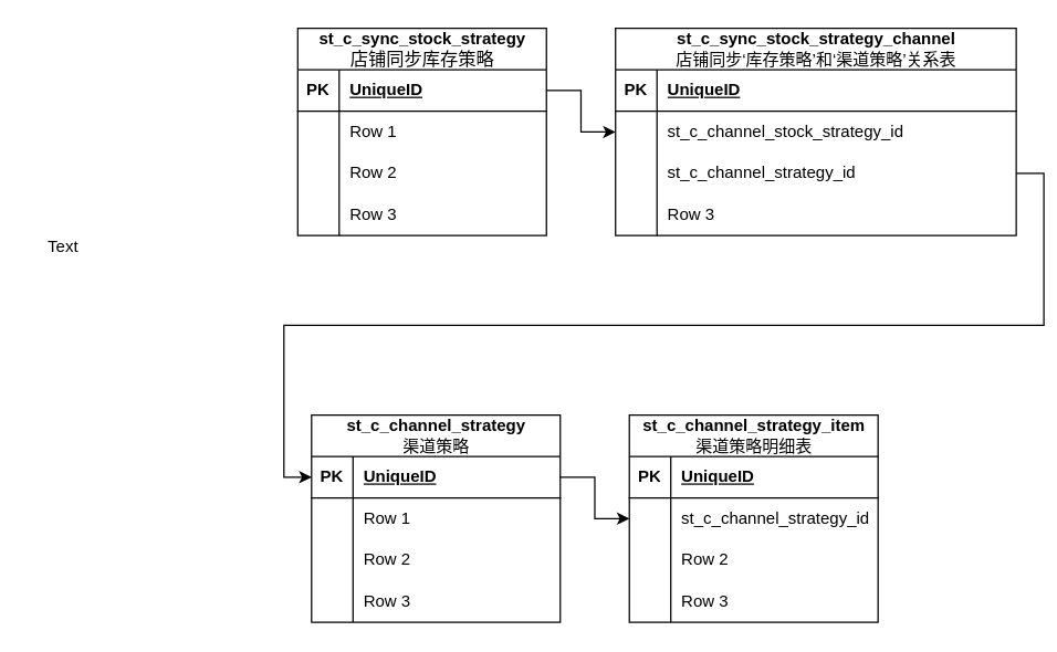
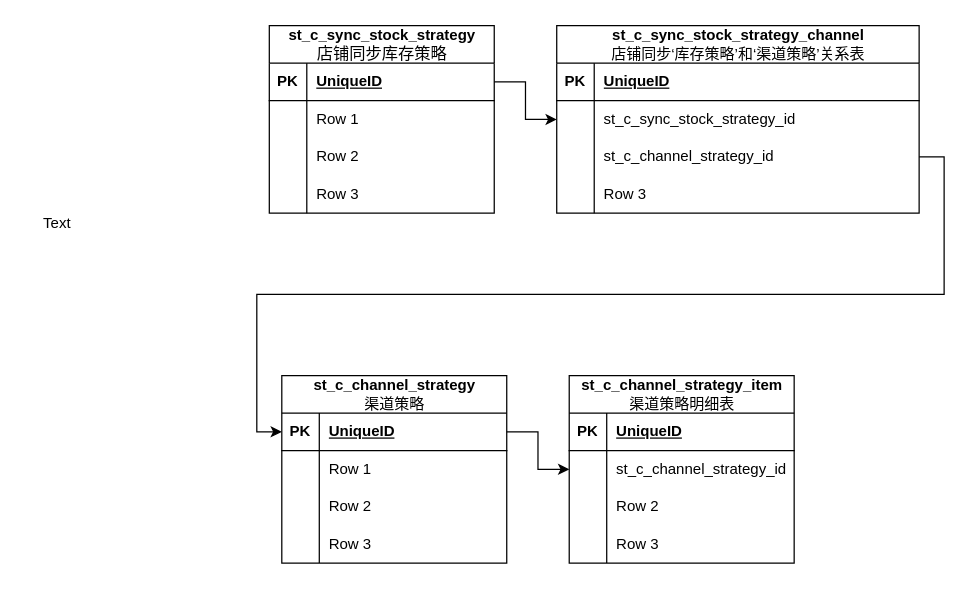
  <mxCell id="0" />
  <mxCell id="1" parent="0" />
  <mxCell id="2" value="st_c_sync_stock_strategy&lt;br style=&quot;border-color: var(--border-color); padding: 0px; margin: 0px; font-size: 16px; font-weight: 400;&quot;&gt;&lt;span style=&quot;font-weight: 400;&quot;&gt;&lt;font style=&quot;font-size: 13px;&quot;&gt;店铺同步库存策略&lt;/font&gt;&lt;/span&gt;" style="shape=table;startSize=30;container=1;collapsible=1;childLayout=tableLayout;fixedRows=1;rowLines=0;fontStyle=1;align=center;resizeLast=1;html=1;" parent="1" vertex="1"><mxGeometry y="20" width="180" height="150" as="geometry" x="215"><mxRectangle x="310" y="40" width="70" height="30" as="alternateBounds" /></mxGeometry></mxCell>
  <mxCell id="3" value="" style="shape=tableRow;horizontal=0;startSize=0;swimlaneHead=0;swimlaneBody=0;fillColor=none;collapsible=0;dropTarget=0;points=[[0,0.5],[1,0.5]];portConstraint=eastwest;top=0;left=0;right=0;bottom=1;" parent="2" vertex="1"><mxGeometry y="30" width="180" height="30" as="geometry" /></mxCell>
  <mxCell id="4" value="PK" style="shape=partialRectangle;connectable=0;fillColor=none;top=0;left=0;bottom=0;right=0;fontStyle=1;overflow=hidden;whiteSpace=wrap;html=1;" parent="3" vertex="1"><mxGeometry width="30" height="30" as="geometry"><mxRectangle width="30" height="30" as="alternateBounds" /></mxGeometry></mxCell>
  <mxCell id="5" value="UniqueID" style="shape=partialRectangle;connectable=0;fillColor=none;top=0;left=0;bottom=0;right=0;align=left;spacingLeft=6;fontStyle=5;overflow=hidden;whiteSpace=wrap;html=1;" parent="3" vertex="1"><mxGeometry x="30" width="150" height="30" as="geometry"><mxRectangle width="150" height="30" as="alternateBounds" /></mxGeometry></mxCell>
  <mxCell id="6" value="" style="shape=tableRow;horizontal=0;startSize=0;swimlaneHead=0;swimlaneBody=0;fillColor=none;collapsible=0;dropTarget=0;points=[[0,0.5],[1,0.5]];portConstraint=eastwest;top=0;left=0;right=0;bottom=0;" parent="2" vertex="1"><mxGeometry y="60" width="180" height="30" as="geometry" /></mxCell>
  <mxCell id="7" value="" style="shape=partialRectangle;connectable=0;fillColor=none;top=0;left=0;bottom=0;right=0;editable=1;overflow=hidden;whiteSpace=wrap;html=1;" parent="6" vertex="1"><mxGeometry width="30" height="30" as="geometry"><mxRectangle width="30" height="30" as="alternateBounds" /></mxGeometry></mxCell>
  <mxCell id="8" value="Row 1" style="shape=partialRectangle;connectable=0;fillColor=none;top=0;left=0;bottom=0;right=0;align=left;spacingLeft=6;overflow=hidden;whiteSpace=wrap;html=1;" parent="6" vertex="1"><mxGeometry x="30" width="150" height="30" as="geometry"><mxRectangle width="150" height="30" as="alternateBounds" /></mxGeometry></mxCell>
  <mxCell id="9" value="" style="shape=tableRow;horizontal=0;startSize=0;swimlaneHead=0;swimlaneBody=0;fillColor=none;collapsible=0;dropTarget=0;points=[[0,0.5],[1,0.5]];portConstraint=eastwest;top=0;left=0;right=0;bottom=0;" parent="2" vertex="1"><mxGeometry y="90" width="180" height="30" as="geometry" /></mxCell>
  <mxCell id="10" value="" style="shape=partialRectangle;connectable=0;fillColor=none;top=0;left=0;bottom=0;right=0;editable=1;overflow=hidden;whiteSpace=wrap;html=1;" parent="9" vertex="1"><mxGeometry width="30" height="30" as="geometry"><mxRectangle width="30" height="30" as="alternateBounds" /></mxGeometry></mxCell>
  <mxCell id="11" value="Row 2" style="shape=partialRectangle;connectable=0;fillColor=none;top=0;left=0;bottom=0;right=0;align=left;spacingLeft=6;overflow=hidden;whiteSpace=wrap;html=1;" parent="9" vertex="1"><mxGeometry x="30" width="150" height="30" as="geometry"><mxRectangle width="150" height="30" as="alternateBounds" /></mxGeometry></mxCell>
  <mxCell id="12" value="" style="shape=tableRow;horizontal=0;startSize=0;swimlaneHead=0;swimlaneBody=0;fillColor=none;collapsible=0;dropTarget=0;points=[[0,0.5],[1,0.5]];portConstraint=eastwest;top=0;left=0;right=0;bottom=0;" parent="2" vertex="1"><mxGeometry y="120" width="180" height="30" as="geometry" /></mxCell>
  <mxCell id="13" value="" style="shape=partialRectangle;connectable=0;fillColor=none;top=0;left=0;bottom=0;right=0;editable=1;overflow=hidden;whiteSpace=wrap;html=1;" parent="12" vertex="1"><mxGeometry width="30" height="30" as="geometry"><mxRectangle width="30" height="30" as="alternateBounds" /></mxGeometry></mxCell>
  <mxCell id="14" value="Row 3" style="shape=partialRectangle;connectable=0;fillColor=none;top=0;left=0;bottom=0;right=0;align=left;spacingLeft=6;overflow=hidden;whiteSpace=wrap;html=1;" parent="12" vertex="1"><mxGeometry x="30" width="150" height="30" as="geometry"><mxRectangle width="150" height="30" as="alternateBounds" /></mxGeometry></mxCell>
  <mxCell id="15" value="st_c_sync_stock_strategy_channel&lt;br style=&quot;border-color: var(--border-color); padding: 0px; margin: 0px; font-size: 16px; font-weight: 400;&quot;&gt;&lt;span style=&quot;font-weight: 400;&quot;&gt;&lt;font style=&quot;font-size: 12px;&quot;&gt;店铺同步‘库存策略’和‘渠道策略’关系表&lt;/font&gt;&lt;/span&gt;" style="shape=table;startSize=30;container=1;collapsible=1;childLayout=tableLayout;fixedRows=1;rowLines=0;fontStyle=1;align=center;resizeLast=1;html=1;" parent="1" vertex="1"><mxGeometry x="445" y="20" width="290" height="150" as="geometry"><mxRectangle x="310" y="40" width="70" height="30" as="alternateBounds" /></mxGeometry></mxCell>
  <mxCell id="16" value="" style="shape=tableRow;horizontal=0;startSize=0;swimlaneHead=0;swimlaneBody=0;fillColor=none;collapsible=0;dropTarget=0;points=[[0,0.5],[1,0.5]];portConstraint=eastwest;top=0;left=0;right=0;bottom=1;" parent="15" vertex="1"><mxGeometry y="30" width="290" height="30" as="geometry" /></mxCell>
  <mxCell id="17" value="PK" style="shape=partialRectangle;connectable=0;fillColor=none;top=0;left=0;bottom=0;right=0;fontStyle=1;overflow=hidden;whiteSpace=wrap;html=1;" parent="16" vertex="1"><mxGeometry width="30" height="30" as="geometry"><mxRectangle width="30" height="30" as="alternateBounds" /></mxGeometry></mxCell>
  <mxCell id="18" value="UniqueID" style="shape=partialRectangle;connectable=0;fillColor=none;top=0;left=0;bottom=0;right=0;align=left;spacingLeft=6;fontStyle=5;overflow=hidden;whiteSpace=wrap;html=1;" parent="16" vertex="1"><mxGeometry x="30" width="260" height="30" as="geometry"><mxRectangle width="260" height="30" as="alternateBounds" /></mxGeometry></mxCell>
  <mxCell id="19" value="" style="shape=tableRow;horizontal=0;startSize=0;swimlaneHead=0;swimlaneBody=0;fillColor=none;collapsible=0;dropTarget=0;points=[[0,0.5],[1,0.5]];portConstraint=eastwest;top=0;left=0;right=0;bottom=0;" parent="15" vertex="1"><mxGeometry y="60" width="290" height="30" as="geometry" /></mxCell>
  <mxCell id="20" value="" style="shape=partialRectangle;connectable=0;fillColor=none;top=0;left=0;bottom=0;right=0;editable=1;overflow=hidden;whiteSpace=wrap;html=1;" parent="19" vertex="1"><mxGeometry width="30" height="30" as="geometry"><mxRectangle width="30" height="30" as="alternateBounds" /></mxGeometry></mxCell>
- <mxCell id="21" value="st_c_channel_stock_strategy_id" style="shape=partialRectangle;connectable=0;fillColor=none;top=0;left=0;bottom=0;right=0;align=left;spacingLeft=6;overflow=hidden;whiteSpace=wrap;html=1;" parent="19" vertex="1"><mxGeometry x="30" width="260" height="30" as="geometry"><mxRectangle width="260" height="30" as="alternateBounds" /></mxGeometry></mxCell>
+ <mxCell id="21" value="st_c_sync_stock_strategy_id" style="shape=partialRectangle;connectable=0;fillColor=none;top=0;left=0;bottom=0;right=0;align=left;spacingLeft=6;overflow=hidden;whiteSpace=wrap;html=1;" parent="19" vertex="1"><mxGeometry x="30" width="260" height="30" as="geometry"><mxRectangle width="260" height="30" as="alternateBounds" /></mxGeometry></mxCell>
  <mxCell id="22" value="" style="shape=tableRow;horizontal=0;startSize=0;swimlaneHead=0;swimlaneBody=0;fillColor=none;collapsible=0;dropTarget=0;points=[[0,0.5],[1,0.5]];portConstraint=eastwest;top=0;left=0;right=0;bottom=0;" parent="15" vertex="1"><mxGeometry y="90" width="290" height="30" as="geometry" /></mxCell>
  <mxCell id="23" value="" style="shape=partialRectangle;connectable=0;fillColor=none;top=0;left=0;bottom=0;right=0;editable=1;overflow=hidden;whiteSpace=wrap;html=1;" parent="22" vertex="1"><mxGeometry width="30" height="30" as="geometry"><mxRectangle width="30" height="30" as="alternateBounds" /></mxGeometry></mxCell>
  <mxCell id="24" value="st_c_channel_strategy_id" style="shape=partialRectangle;connectable=0;fillColor=none;top=0;left=0;bottom=0;right=0;align=left;spacingLeft=6;overflow=hidden;whiteSpace=wrap;html=1;" parent="22" vertex="1"><mxGeometry x="30" width="260" height="30" as="geometry"><mxRectangle width="260" height="30" as="alternateBounds" /></mxGeometry></mxCell>
  <mxCell id="25" value="" style="shape=tableRow;horizontal=0;startSize=0;swimlaneHead=0;swimlaneBody=0;fillColor=none;collapsible=0;dropTarget=0;points=[[0,0.5],[1,0.5]];portConstraint=eastwest;top=0;left=0;right=0;bottom=0;" parent="15" vertex="1"><mxGeometry y="120" width="290" height="30" as="geometry" /></mxCell>
  <mxCell id="26" value="" style="shape=partialRectangle;connectable=0;fillColor=none;top=0;left=0;bottom=0;right=0;editable=1;overflow=hidden;whiteSpace=wrap;html=1;" parent="25" vertex="1"><mxGeometry width="30" height="30" as="geometry"><mxRectangle width="30" height="30" as="alternateBounds" /></mxGeometry></mxCell>
  <mxCell id="27" value="Row 3" style="shape=partialRectangle;connectable=0;fillColor=none;top=0;left=0;bottom=0;right=0;align=left;spacingLeft=6;overflow=hidden;whiteSpace=wrap;html=1;" parent="25" vertex="1"><mxGeometry x="30" width="260" height="30" as="geometry"><mxRectangle width="260" height="30" as="alternateBounds" /></mxGeometry></mxCell>
  <mxCell id="28" style="edgeStyle=orthogonalEdgeStyle;rounded=0;orthogonalLoop=1;jettySize=auto;html=1;exitX=1;exitY=0.5;exitDx=0;exitDy=0;entryX=0;entryY=0.5;entryDx=0;entryDy=0;" parent="1" source="3" target="19" edge="1"><mxGeometry relative="1" as="geometry" /></mxCell>
  <mxCell id="29" value="&lt;div&gt;st_c_channel_strategy&lt;/div&gt;&lt;div&gt;&lt;span style=&quot;background-color: initial; font-weight: normal;&quot;&gt;渠道策略&lt;/span&gt;&lt;br&gt;&lt;/div&gt;" style="shape=table;startSize=30;container=1;collapsible=1;childLayout=tableLayout;fixedRows=1;rowLines=0;fontStyle=1;align=center;resizeLast=1;html=1;" parent="1" vertex="1"><mxGeometry x="225" y="300" width="180" height="150" as="geometry" /></mxCell>
  <mxCell id="30" value="" style="shape=tableRow;horizontal=0;startSize=0;swimlaneHead=0;swimlaneBody=0;fillColor=none;collapsible=0;dropTarget=0;points=[[0,0.5],[1,0.5]];portConstraint=eastwest;top=0;left=0;right=0;bottom=1;" parent="29" vertex="1"><mxGeometry y="30" width="180" height="30" as="geometry" /></mxCell>
  <mxCell id="31" value="PK" style="shape=partialRectangle;connectable=0;fillColor=none;top=0;left=0;bottom=0;right=0;fontStyle=1;overflow=hidden;whiteSpace=wrap;html=1;" parent="30" vertex="1"><mxGeometry width="30" height="30" as="geometry"><mxRectangle width="30" height="30" as="alternateBounds" /></mxGeometry></mxCell>
  <mxCell id="32" value="UniqueID" style="shape=partialRectangle;connectable=0;fillColor=none;top=0;left=0;bottom=0;right=0;align=left;spacingLeft=6;fontStyle=5;overflow=hidden;whiteSpace=wrap;html=1;" parent="30" vertex="1"><mxGeometry x="30" width="150" height="30" as="geometry"><mxRectangle width="150" height="30" as="alternateBounds" /></mxGeometry></mxCell>
  <mxCell id="33" value="" style="shape=tableRow;horizontal=0;startSize=0;swimlaneHead=0;swimlaneBody=0;fillColor=none;collapsible=0;dropTarget=0;points=[[0,0.5],[1,0.5]];portConstraint=eastwest;top=0;left=0;right=0;bottom=0;" parent="29" vertex="1"><mxGeometry y="60" width="180" height="30" as="geometry" /></mxCell>
  <mxCell id="34" value="" style="shape=partialRectangle;connectable=0;fillColor=none;top=0;left=0;bottom=0;right=0;editable=1;overflow=hidden;whiteSpace=wrap;html=1;" parent="33" vertex="1"><mxGeometry width="30" height="30" as="geometry"><mxRectangle width="30" height="30" as="alternateBounds" /></mxGeometry></mxCell>
  <mxCell id="35" value="Row 1" style="shape=partialRectangle;connectable=0;fillColor=none;top=0;left=0;bottom=0;right=0;align=left;spacingLeft=6;overflow=hidden;whiteSpace=wrap;html=1;" parent="33" vertex="1"><mxGeometry x="30" width="150" height="30" as="geometry"><mxRectangle width="150" height="30" as="alternateBounds" /></mxGeometry></mxCell>
  <mxCell id="36" value="" style="shape=tableRow;horizontal=0;startSize=0;swimlaneHead=0;swimlaneBody=0;fillColor=none;collapsible=0;dropTarget=0;points=[[0,0.5],[1,0.5]];portConstraint=eastwest;top=0;left=0;right=0;bottom=0;" parent="29" vertex="1"><mxGeometry y="90" width="180" height="30" as="geometry" /></mxCell>
  <mxCell id="37" value="" style="shape=partialRectangle;connectable=0;fillColor=none;top=0;left=0;bottom=0;right=0;editable=1;overflow=hidden;whiteSpace=wrap;html=1;" parent="36" vertex="1"><mxGeometry width="30" height="30" as="geometry"><mxRectangle width="30" height="30" as="alternateBounds" /></mxGeometry></mxCell>
  <mxCell id="38" value="Row 2" style="shape=partialRectangle;connectable=0;fillColor=none;top=0;left=0;bottom=0;right=0;align=left;spacingLeft=6;overflow=hidden;whiteSpace=wrap;html=1;" parent="36" vertex="1"><mxGeometry x="30" width="150" height="30" as="geometry"><mxRectangle width="150" height="30" as="alternateBounds" /></mxGeometry></mxCell>
  <mxCell id="39" value="" style="shape=tableRow;horizontal=0;startSize=0;swimlaneHead=0;swimlaneBody=0;fillColor=none;collapsible=0;dropTarget=0;points=[[0,0.5],[1,0.5]];portConstraint=eastwest;top=0;left=0;right=0;bottom=0;" parent="29" vertex="1"><mxGeometry y="120" width="180" height="30" as="geometry" /></mxCell>
  <mxCell id="40" value="" style="shape=partialRectangle;connectable=0;fillColor=none;top=0;left=0;bottom=0;right=0;editable=1;overflow=hidden;whiteSpace=wrap;html=1;" parent="39" vertex="1"><mxGeometry width="30" height="30" as="geometry"><mxRectangle width="30" height="30" as="alternateBounds" /></mxGeometry></mxCell>
  <mxCell id="41" value="Row 3" style="shape=partialRectangle;connectable=0;fillColor=none;top=0;left=0;bottom=0;right=0;align=left;spacingLeft=6;overflow=hidden;whiteSpace=wrap;html=1;" parent="39" vertex="1"><mxGeometry x="30" width="150" height="30" as="geometry"><mxRectangle width="150" height="30" as="alternateBounds" /></mxGeometry></mxCell>
  <mxCell id="42" style="edgeStyle=orthogonalEdgeStyle;rounded=0;orthogonalLoop=1;jettySize=auto;html=1;exitX=1;exitY=0.5;exitDx=0;exitDy=0;entryX=0;entryY=0.5;entryDx=0;entryDy=0;" parent="1" source="22" target="30" edge="1"><mxGeometry relative="1" as="geometry" /></mxCell>
  <mxCell id="43" value="&lt;div&gt;st_c_channel_strategy_item&lt;/div&gt;&lt;div&gt;&lt;span style=&quot;background-color: initial; font-weight: normal;&quot;&gt;渠道策略明细表&lt;/span&gt;&lt;br&gt;&lt;/div&gt;" style="shape=table;startSize=30;container=1;collapsible=1;childLayout=tableLayout;fixedRows=1;rowLines=0;fontStyle=1;align=center;resizeLast=1;html=1;" parent="1" vertex="1"><mxGeometry x="455" y="300" width="180" height="150" as="geometry" /></mxCell>
  <mxCell id="44" value="" style="shape=tableRow;horizontal=0;startSize=0;swimlaneHead=0;swimlaneBody=0;fillColor=none;collapsible=0;dropTarget=0;points=[[0,0.5],[1,0.5]];portConstraint=eastwest;top=0;left=0;right=0;bottom=1;" parent="43" vertex="1"><mxGeometry y="30" width="180" height="30" as="geometry" /></mxCell>
  <mxCell id="45" value="PK" style="shape=partialRectangle;connectable=0;fillColor=none;top=0;left=0;bottom=0;right=0;fontStyle=1;overflow=hidden;whiteSpace=wrap;html=1;" parent="44" vertex="1"><mxGeometry width="30" height="30" as="geometry"><mxRectangle width="30" height="30" as="alternateBounds" /></mxGeometry></mxCell>
  <mxCell id="46" value="UniqueID" style="shape=partialRectangle;connectable=0;fillColor=none;top=0;left=0;bottom=0;right=0;align=left;spacingLeft=6;fontStyle=5;overflow=hidden;whiteSpace=wrap;html=1;" parent="44" vertex="1"><mxGeometry x="30" width="150" height="30" as="geometry"><mxRectangle width="150" height="30" as="alternateBounds" /></mxGeometry></mxCell>
  <mxCell id="47" value="" style="shape=tableRow;horizontal=0;startSize=0;swimlaneHead=0;swimlaneBody=0;fillColor=none;collapsible=0;dropTarget=0;points=[[0,0.5],[1,0.5]];portConstraint=eastwest;top=0;left=0;right=0;bottom=0;" parent="43" vertex="1"><mxGeometry y="60" width="180" height="30" as="geometry" /></mxCell>
  <mxCell id="48" value="" style="shape=partialRectangle;connectable=0;fillColor=none;top=0;left=0;bottom=0;right=0;editable=1;overflow=hidden;whiteSpace=wrap;html=1;" parent="47" vertex="1"><mxGeometry width="30" height="30" as="geometry"><mxRectangle width="30" height="30" as="alternateBounds" /></mxGeometry></mxCell>
  <mxCell id="49" value="st_c_channel_strategy_id" style="shape=partialRectangle;connectable=0;fillColor=none;top=0;left=0;bottom=0;right=0;align=left;spacingLeft=6;overflow=hidden;whiteSpace=wrap;html=1;" parent="47" vertex="1"><mxGeometry x="30" width="150" height="30" as="geometry"><mxRectangle width="150" height="30" as="alternateBounds" /></mxGeometry></mxCell>
  <mxCell id="50" value="" style="shape=tableRow;horizontal=0;startSize=0;swimlaneHead=0;swimlaneBody=0;fillColor=none;collapsible=0;dropTarget=0;points=[[0,0.5],[1,0.5]];portConstraint=eastwest;top=0;left=0;right=0;bottom=0;" parent="43" vertex="1"><mxGeometry y="90" width="180" height="30" as="geometry" /></mxCell>
  <mxCell id="51" value="" style="shape=partialRectangle;connectable=0;fillColor=none;top=0;left=0;bottom=0;right=0;editable=1;overflow=hidden;whiteSpace=wrap;html=1;" parent="50" vertex="1"><mxGeometry width="30" height="30" as="geometry"><mxRectangle width="30" height="30" as="alternateBounds" /></mxGeometry></mxCell>
  <mxCell id="52" value="Row 2" style="shape=partialRectangle;connectable=0;fillColor=none;top=0;left=0;bottom=0;right=0;align=left;spacingLeft=6;overflow=hidden;whiteSpace=wrap;html=1;" parent="50" vertex="1"><mxGeometry x="30" width="150" height="30" as="geometry"><mxRectangle width="150" height="30" as="alternateBounds" /></mxGeometry></mxCell>
  <mxCell id="53" value="" style="shape=tableRow;horizontal=0;startSize=0;swimlaneHead=0;swimlaneBody=0;fillColor=none;collapsible=0;dropTarget=0;points=[[0,0.5],[1,0.5]];portConstraint=eastwest;top=0;left=0;right=0;bottom=0;" parent="43" vertex="1"><mxGeometry y="120" width="180" height="30" as="geometry" /></mxCell>
  <mxCell id="54" value="" style="shape=partialRectangle;connectable=0;fillColor=none;top=0;left=0;bottom=0;right=0;editable=1;overflow=hidden;whiteSpace=wrap;html=1;" parent="53" vertex="1"><mxGeometry width="30" height="30" as="geometry"><mxRectangle width="30" height="30" as="alternateBounds" /></mxGeometry></mxCell>
  <mxCell id="55" value="Row 3" style="shape=partialRectangle;connectable=0;fillColor=none;top=0;left=0;bottom=0;right=0;align=left;spacingLeft=6;overflow=hidden;whiteSpace=wrap;html=1;" parent="53" vertex="1"><mxGeometry x="30" width="150" height="30" as="geometry"><mxRectangle width="150" height="30" as="alternateBounds" /></mxGeometry></mxCell>
  <mxCell id="56" style="edgeStyle=orthogonalEdgeStyle;rounded=0;orthogonalLoop=1;jettySize=auto;html=1;exitX=1;exitY=0.5;exitDx=0;exitDy=0;" parent="1" source="30" target="47" edge="1"><mxGeometry relative="1" as="geometry" /></mxCell>
  <mxCell id="57" value="Text" style="text;html=1;align=center;verticalAlign=middle;resizable=0;points=[];autosize=1;strokeColor=none;fillColor=none;" vertex="1" parent="1"><mxGeometry x="20" y="163" width="50" height="30" as="geometry" /></mxCell>
